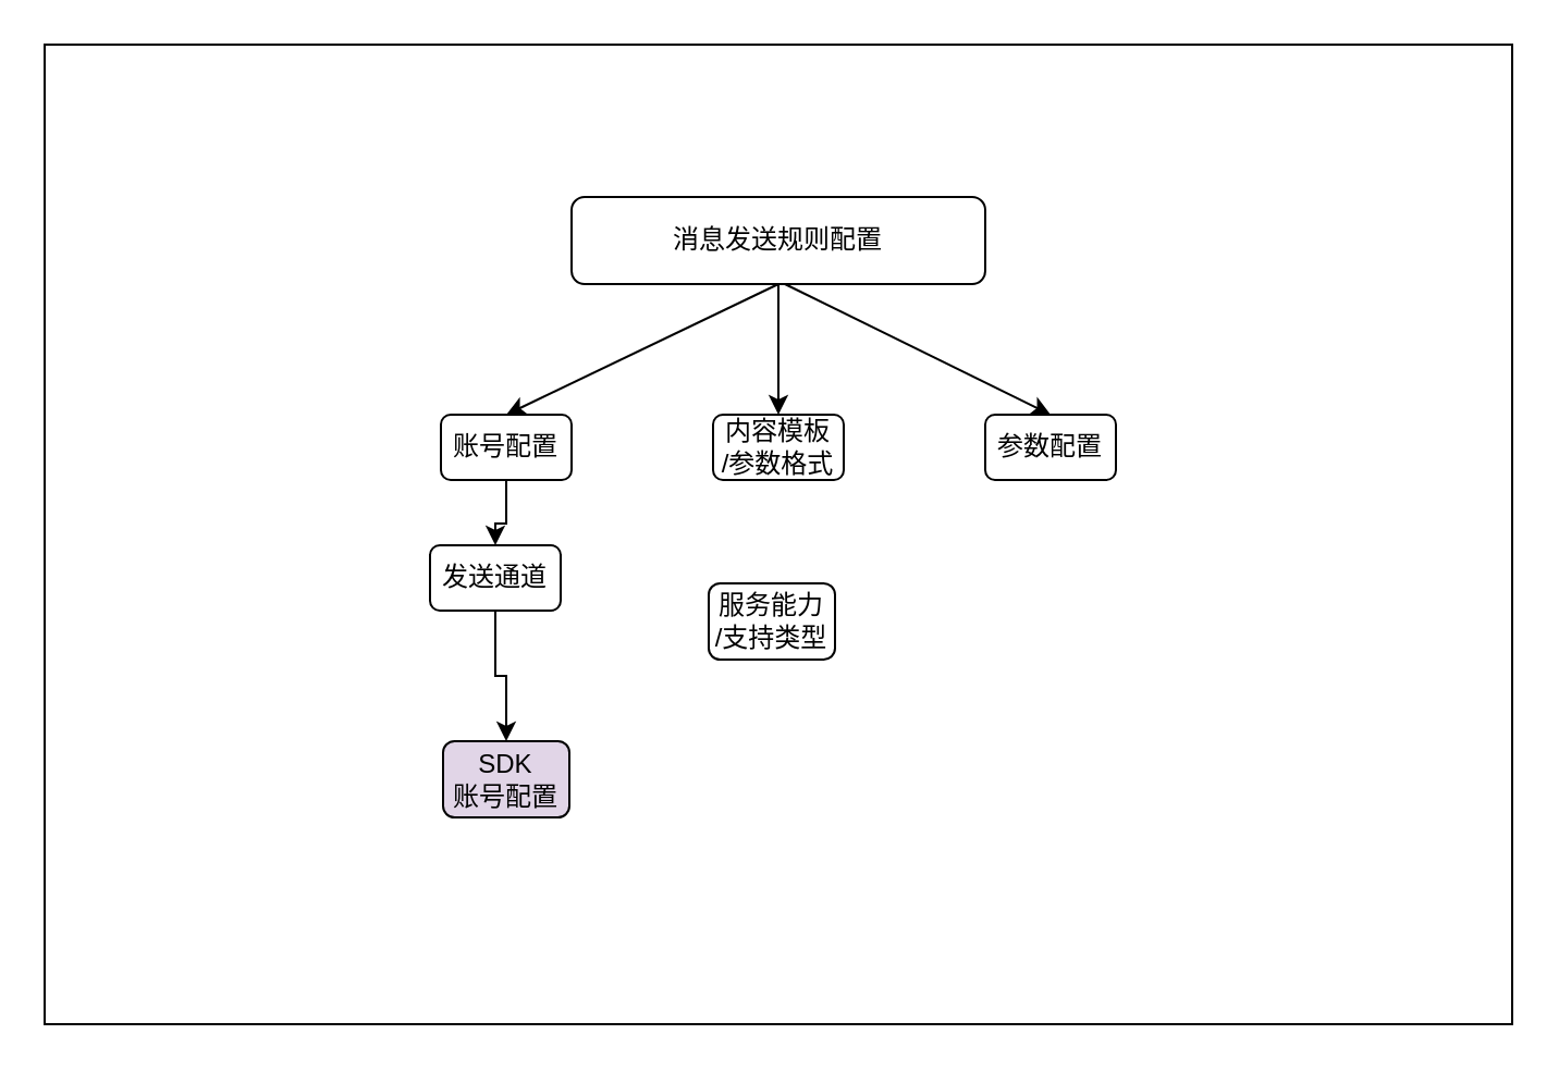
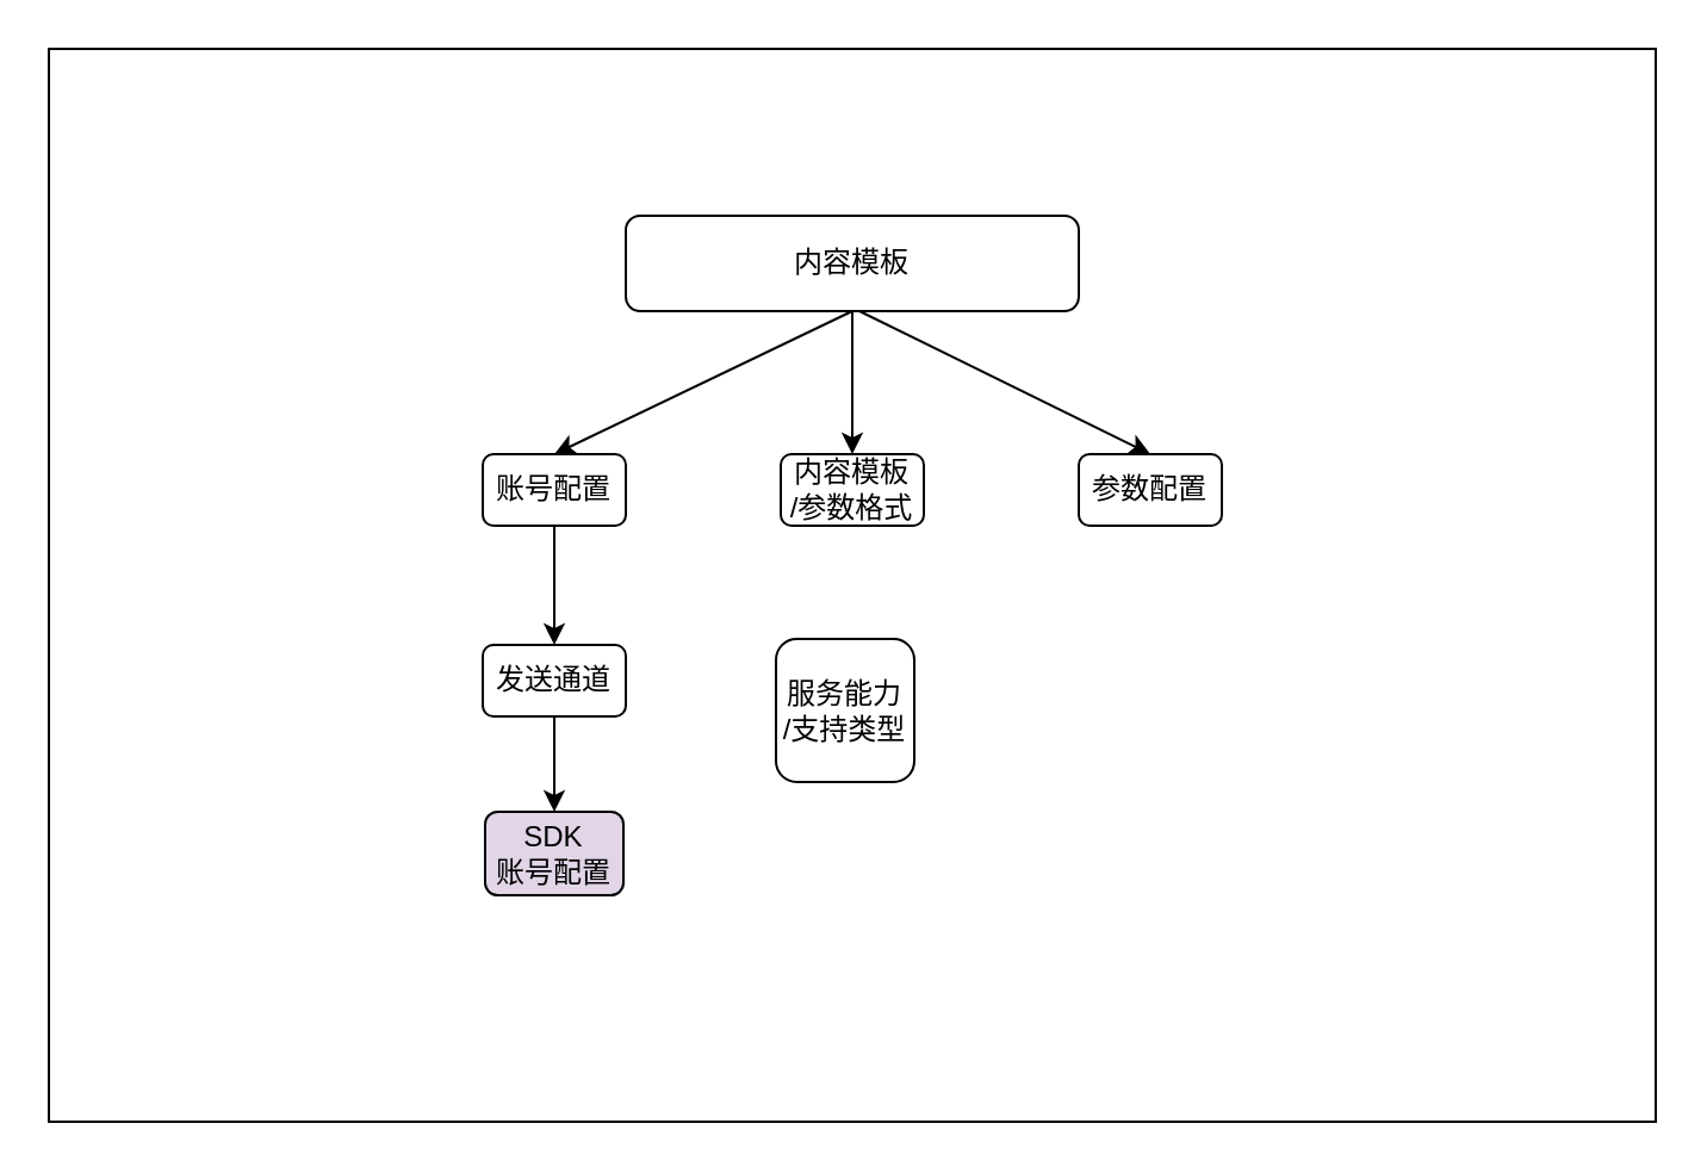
  <mxCell id="0" />
  <mxCell id="1" parent="0" />
  <mxCell id="2" value="" style="rounded=0;whiteSpace=wrap;html=1;" vertex="1" parent="1"><mxGeometry x="20" y="20" width="674" height="450" as="geometry" /></mxCell>
- <mxCell id="3" value="消息发送规则配置" style="rounded=1;whiteSpace=wrap;html=1;" vertex="1" parent="1"><mxGeometry x="262" y="90" width="190" height="40" as="geometry" /></mxCell>
+ <mxCell id="3" value="内容模板" style="rounded=1;whiteSpace=wrap;html=1;" vertex="1" parent="1"><mxGeometry x="262" y="90" width="190" height="40" as="geometry" /></mxCell>
  <mxCell id="4" value="" style="edgeStyle=orthogonalEdgeStyle;rounded=0;orthogonalLoop=1;jettySize=auto;html=1;" edge="1" parent="1" source="5" target="12"><mxGeometry relative="1" as="geometry" /></mxCell>
  <mxCell id="5" value="账号配置" style="rounded=1;whiteSpace=wrap;html=1;" vertex="1" parent="1"><mxGeometry x="202" y="190" width="60" height="30" as="geometry" /></mxCell>
  <mxCell id="6" value="内容模板&lt;br&gt;/参数格式" style="rounded=1;whiteSpace=wrap;html=1;" vertex="1" parent="1"><mxGeometry x="327" y="190" width="60" height="30" as="geometry" /></mxCell>
  <mxCell id="7" value="参数配置" style="rounded=1;whiteSpace=wrap;html=1;" vertex="1" parent="1"><mxGeometry x="452" y="190" width="60" height="30" as="geometry" /></mxCell>
  <mxCell id="8" value="" style="endArrow=classic;html=1;rounded=0;entryX=0.5;entryY=0;entryDx=0;entryDy=0;" edge="1" parent="1" target="5"><mxGeometry width="50" height="50" relative="1" as="geometry"><mxPoint x="357" y="130" as="sourcePoint" /><mxPoint x="400" y="130" as="targetPoint" /></mxGeometry></mxCell>
  <mxCell id="9" value="" style="endArrow=classic;html=1;rounded=0;exitX=0.5;exitY=1;exitDx=0;exitDy=0;" edge="1" parent="1" source="3" target="6"><mxGeometry width="50" height="50" relative="1" as="geometry"><mxPoint x="375.74" y="137.84" as="sourcePoint" /><mxPoint x="242" y="190" as="targetPoint" /></mxGeometry></mxCell>
  <mxCell id="10" value="" style="endArrow=classic;html=1;rounded=0;entryX=0.5;entryY=0;entryDx=0;entryDy=0;" edge="1" parent="1" target="7"><mxGeometry width="50" height="50" relative="1" as="geometry"><mxPoint x="360" y="130" as="sourcePoint" /><mxPoint x="367" y="200" as="targetPoint" /></mxGeometry></mxCell>
  <mxCell id="11" value="" style="edgeStyle=orthogonalEdgeStyle;rounded=0;orthogonalLoop=1;jettySize=auto;html=1;" edge="1" parent="1" source="12" target="13"><mxGeometry relative="1" as="geometry" /></mxCell>
- <mxCell id="12" value="发送通道" style="whiteSpace=wrap;html=1;rounded=1;" vertex="1" parent="1"><mxGeometry x="197" y="250" width="60" height="30" as="geometry" /></mxCell>
+ <mxCell id="12" value="发送通道" style="whiteSpace=wrap;html=1;rounded=1;" vertex="1" parent="1"><mxGeometry x="202" y="270" width="60" height="30" as="geometry" /></mxCell>
  <mxCell id="13" value="SDK&lt;br&gt;账号配置" style="whiteSpace=wrap;html=1;rounded=1;fillColor=#e1d5e7;" vertex="1" parent="1"><mxGeometry x="203" y="340" width="58" height="35" as="geometry" /></mxCell>
- <mxCell id="14" value="服务能力&lt;br&gt;/支持类型" style="whiteSpace=wrap;html=1;rounded=1;" vertex="1" parent="1"><mxGeometry x="325" y="267.5" width="58" height="35" as="geometry" /></mxCell>
+ <mxCell id="14" value="服务能力&lt;br&gt;/支持类型" style="whiteSpace=wrap;html=1;rounded=1;" vertex="1" parent="1"><mxGeometry x="325" y="267.5" width="58" height="60" as="geometry" /></mxCell>
